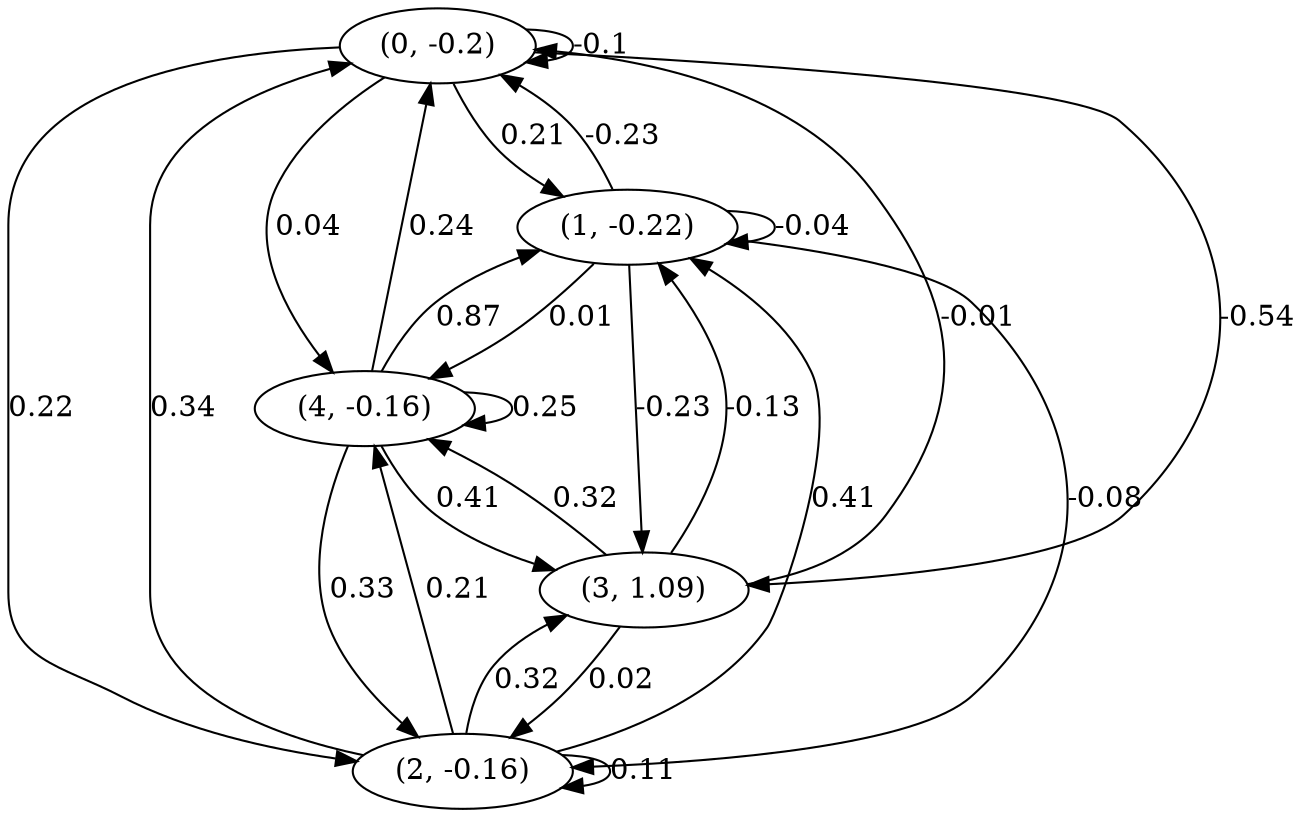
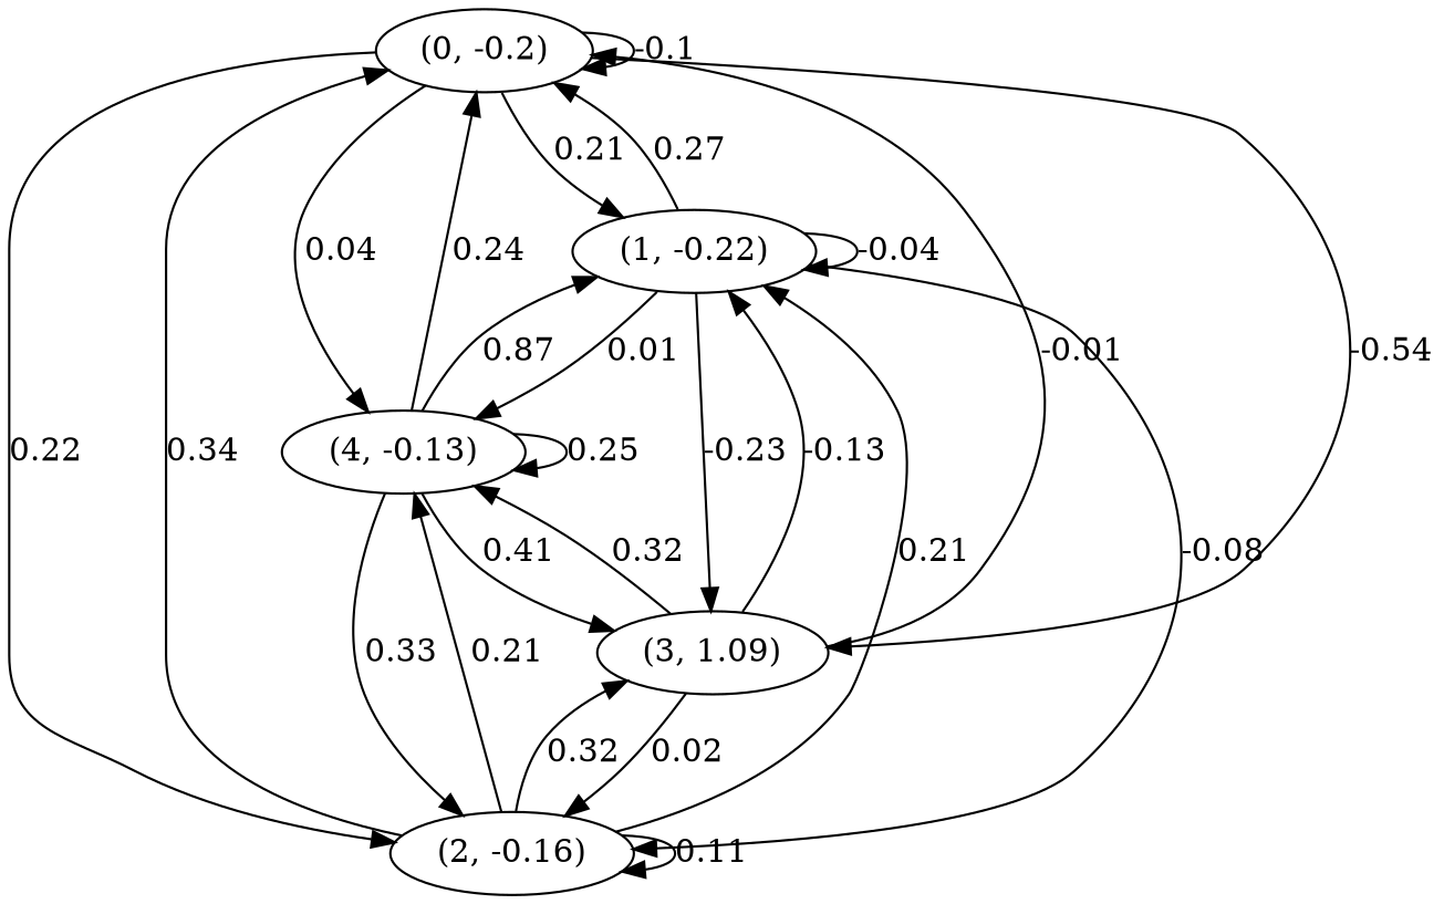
  digraph {
    n1 [label="(0, -0.2)"]
    n2 [label="(1, -0.22)"]
    n3 [label="(2, -0.16)"]
    n4 [label="(3, 1.09)"]
-   n5 [label="(4, -0.16)"]
+   n5 [label="(4, -0.13)"]
    n1 -> n1 [label=-0.1]
    n1 -> n2 [label=0.21]
    n1 -> n3 [label=0.22]
    n1 -> n4 [label=-0.54]
    n1 -> n5 [label=0.04]
-   n2 -> n1 [label=-0.23]
+   n2 -> n1 [label=0.27]
    n2 -> n2 [label=-0.04]
    n2 -> n3 [label=-0.08]
    n2 -> n4 [label=-0.23]
    n2 -> n5 [label=0.01]
    n3 -> n1 [label=0.34]
-   n3 -> n2 [label=0.41]
+   n3 -> n2 [label=0.21]
    n3 -> n3 [label=0.11]
    n3 -> n4 [label=0.32]
    n3 -> n5 [label=0.21]
    n4 -> n1 [label=-0.01]
    n4 -> n2 [label=-0.13]
    n4 -> n3 [label=0.02]
    n4 -> n5 [label=0.32]
    n5 -> n1 [label=0.24]
    n5 -> n2 [label=0.87]
    n5 -> n3 [label=0.33]
    n5 -> n4 [label=0.41]
    n5 -> n5 [label=0.25]
  }
